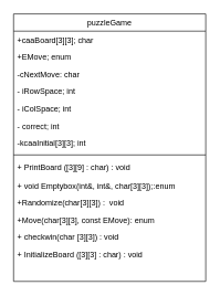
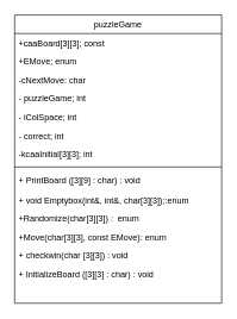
  <mxCell id="0" />
  <mxCell id="1" parent="0" />
  <mxCell id="2" value="puzzleGame" style="swimlane;fontStyle=0;align=center;verticalAlign=top;childLayout=stackLayout;horizontal=1;startSize=26;horizontalStack=0;resizeParent=1;resizeLast=0;collapsible=1;marginBottom=0;rounded=0;shadow=0;strokeWidth=1;" parent="1" vertex="1"><mxGeometry x="20" y="20" width="290" height="404" as="geometry"><mxRectangle x="550" y="140" width="160" height="26" as="alternateBounds" /></mxGeometry></mxCell>
- <mxCell id="3" value="+caaBoard[3][3]; char " style="text;align=left;verticalAlign=top;spacingLeft=4;spacingRight=4;overflow=hidden;rotatable=0;points=[[0,0.5],[1,0.5]];portConstraint=eastwest;rounded=0;shadow=0;html=0;" parent="2" vertex="1"><mxGeometry y="26" width="290" height="26" as="geometry" /></mxCell>
+ <mxCell id="3" value="+caaBoard[3][3]; const " style="text;align=left;verticalAlign=top;spacingLeft=4;spacingRight=4;overflow=hidden;rotatable=0;points=[[0,0.5],[1,0.5]];portConstraint=eastwest;rounded=0;shadow=0;html=0;" parent="2" vertex="1"><mxGeometry y="26" width="290" height="26" as="geometry" /></mxCell>
  <mxCell id="4" value="+EMove; enum&#10;" style="text;align=left;verticalAlign=top;spacingLeft=4;spacingRight=4;overflow=hidden;rotatable=0;points=[[0,0.5],[1,0.5]];portConstraint=eastwest;rounded=0;shadow=0;html=0;" parent="2" vertex="1"><mxGeometry y="52" width="290" height="26" as="geometry" /></mxCell>
  <mxCell id="5" value="-cNextMove: char " style="text;align=left;verticalAlign=top;spacingLeft=4;spacingRight=4;overflow=hidden;rotatable=0;points=[[0,0.5],[1,0.5]];portConstraint=eastwest;rounded=0;shadow=0;html=0;" parent="2" vertex="1"><mxGeometry y="78" width="290" height="26" as="geometry" /></mxCell>
- <mxCell id="6" value="- iRowSpace; int " style="text;align=left;verticalAlign=top;spacingLeft=4;spacingRight=4;overflow=hidden;rotatable=0;points=[[0,0.5],[1,0.5]];portConstraint=eastwest;rounded=0;shadow=0;html=0;" parent="2" vertex="1"><mxGeometry y="104" width="290" height="26" as="geometry" /></mxCell>
+ <mxCell id="6" value="- puzzleGame; int " style="text;align=left;verticalAlign=top;spacingLeft=4;spacingRight=4;overflow=hidden;rotatable=0;points=[[0,0.5],[1,0.5]];portConstraint=eastwest;rounded=0;shadow=0;html=0;" parent="2" vertex="1"><mxGeometry y="104" width="290" height="26" as="geometry" /></mxCell>
  <mxCell id="7" value="- iColSpace; int " style="text;align=left;verticalAlign=top;spacingLeft=4;spacingRight=4;overflow=hidden;rotatable=0;points=[[0,0.5],[1,0.5]];portConstraint=eastwest;rounded=0;shadow=0;html=0;" parent="2" vertex="1"><mxGeometry y="130" width="290" height="26" as="geometry" /></mxCell>
  <mxCell id="8" value="- correct; int " style="text;align=left;verticalAlign=top;spacingLeft=4;spacingRight=4;overflow=hidden;rotatable=0;points=[[0,0.5],[1,0.5]];portConstraint=eastwest;rounded=0;shadow=0;html=0;" parent="2" vertex="1"><mxGeometry y="156" width="290" height="26" as="geometry" /></mxCell>
  <mxCell id="9" value="-kcaaInitial[3][3]; int " style="text;align=left;verticalAlign=top;spacingLeft=4;spacingRight=4;overflow=hidden;rotatable=0;points=[[0,0.5],[1,0.5]];portConstraint=eastwest;rounded=0;shadow=0;html=0;" parent="2" vertex="1"><mxGeometry y="182" width="290" height="26" as="geometry" /></mxCell>
  <mxCell id="10" value="" style="line;html=1;strokeWidth=1;align=left;verticalAlign=middle;spacingTop=-1;spacingLeft=3;spacingRight=3;rotatable=0;labelPosition=right;points=[];portConstraint=eastwest;" parent="2" vertex="1"><mxGeometry y="208" width="290" height="10" as="geometry" /></mxCell>
  <mxCell id="11" value="+ PrintBoard ([3][9] : char) : void &#10;" style="text;align=left;verticalAlign=top;spacingLeft=4;spacingRight=4;overflow=hidden;rotatable=0;points=[[0,0.5],[1,0.5]];portConstraint=eastwest;rounded=0;shadow=0;html=0;" parent="2" vertex="1"><mxGeometry y="218" width="290" height="28" as="geometry" /></mxCell>
  <mxCell id="12" value="+ void Emptybox(int&amp;, int&amp;, char[3][3]);:enum" style="text;align=left;verticalAlign=top;spacingLeft=4;spacingRight=4;overflow=hidden;rotatable=0;points=[[0,0.5],[1,0.5]];portConstraint=eastwest;rounded=0;shadow=0;html=0;" parent="2" vertex="1"><mxGeometry y="246" width="290" height="26" as="geometry" /></mxCell>
- <mxCell id="13" value="+Randomize(char[3][3]) :  void" style="text;align=left;verticalAlign=top;spacingLeft=4;spacingRight=4;overflow=hidden;rotatable=0;points=[[0,0.5],[1,0.5]];portConstraint=eastwest;rounded=0;shadow=0;html=0;" parent="2" vertex="1"><mxGeometry y="272" width="290" height="26" as="geometry" /></mxCell>
+ <mxCell id="13" value="+Randomize(char[3][3]) :  enum" style="text;align=left;verticalAlign=top;spacingLeft=4;spacingRight=4;overflow=hidden;rotatable=0;points=[[0,0.5],[1,0.5]];portConstraint=eastwest;rounded=0;shadow=0;html=0;" parent="2" vertex="1"><mxGeometry y="272" width="290" height="26" as="geometry" /></mxCell>
  <mxCell id="14" value="+Move(char[3][3], const EMove): enum " style="text;align=left;verticalAlign=top;spacingLeft=4;spacingRight=4;overflow=hidden;rotatable=0;points=[[0,0.5],[1,0.5]];portConstraint=eastwest;rounded=0;shadow=0;html=0;" parent="2" vertex="1"><mxGeometry y="298" width="290" height="26" as="geometry" /></mxCell>
  <mxCell id="15" value="+ checkwin(char [3][3]) : void " style="text;align=left;verticalAlign=top;spacingLeft=4;spacingRight=4;overflow=hidden;rotatable=0;points=[[0,0.5],[1,0.5]];portConstraint=eastwest;rounded=0;shadow=0;html=0;" parent="2" vertex="1"><mxGeometry y="324" width="290" height="26" as="geometry" /></mxCell>
  <mxCell id="16" value="+ InitializeBoard ([3][3] : char) : void &#10;" style="text;align=left;verticalAlign=top;spacingLeft=4;spacingRight=4;overflow=hidden;rotatable=0;points=[[0,0.5],[1,0.5]];portConstraint=eastwest;rounded=0;shadow=0;html=0;" parent="2" vertex="1"><mxGeometry y="350" width="290" height="26" as="geometry" /></mxCell>
